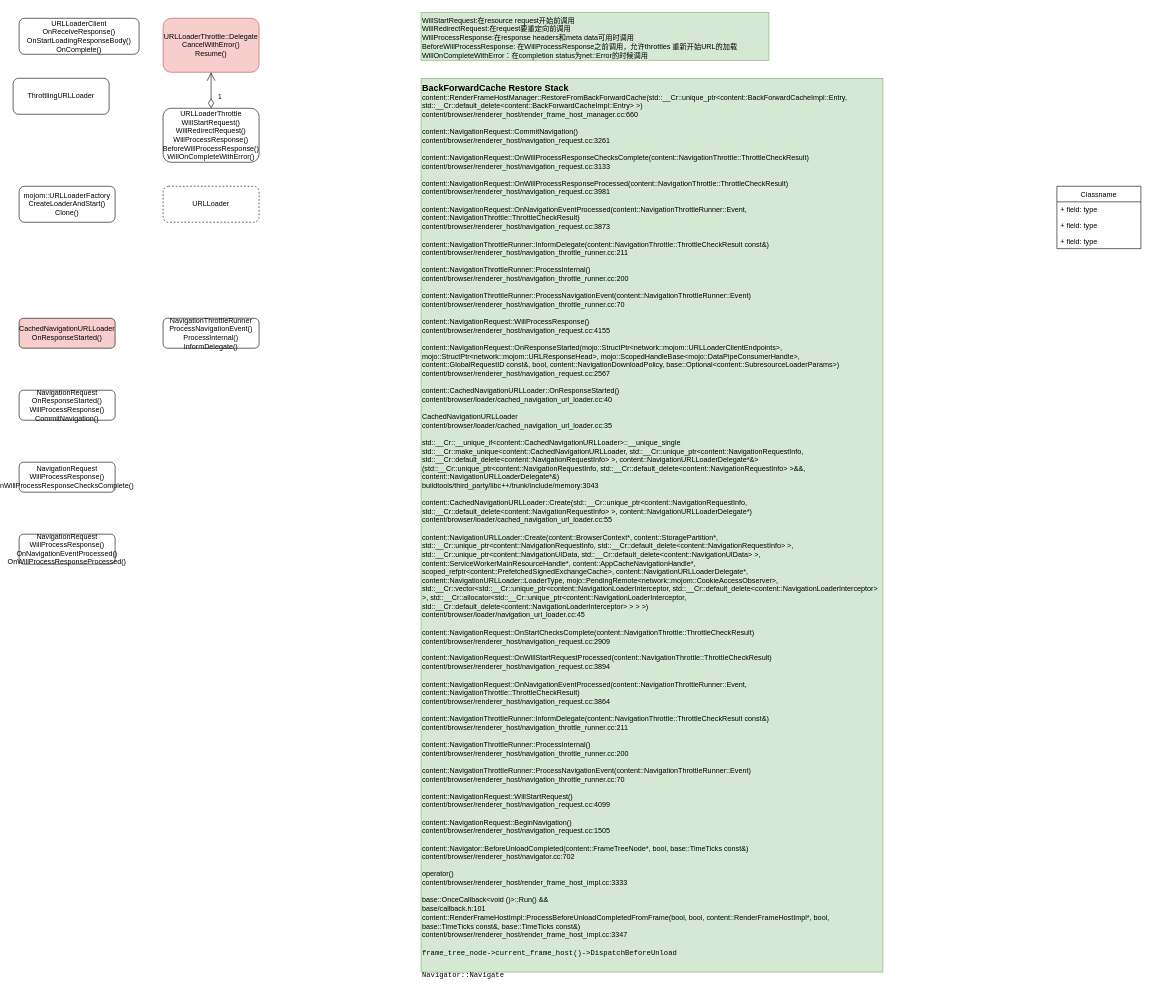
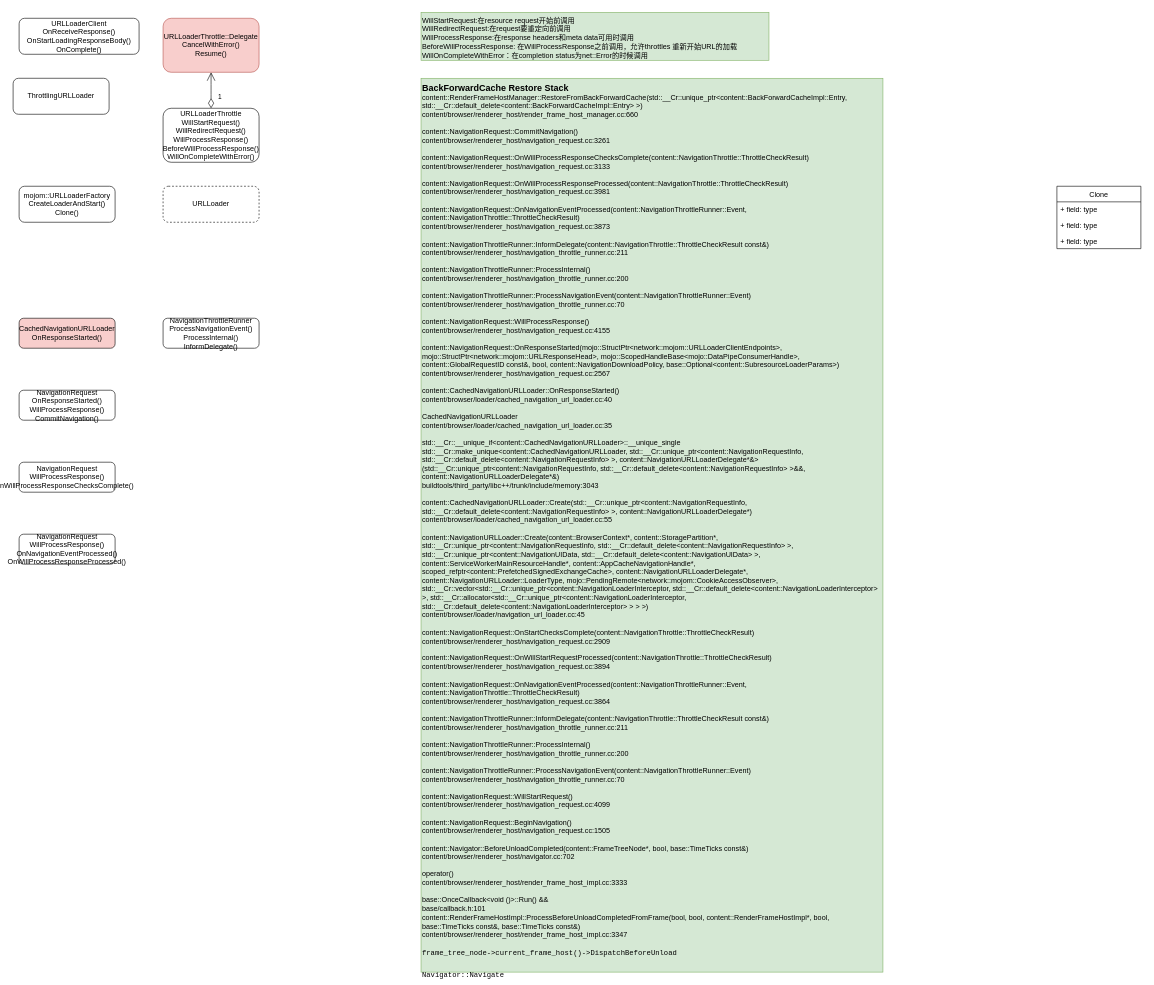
  <mxCell id="0" />
  <mxCell id="1" parent="0" />
  <mxCell id="2" value="ThrottlingURLLoader" style="rounded=1;whiteSpace=wrap;html=1;" parent="1" vertex="1"><mxGeometry x="20" y="130" width="160" height="60" as="geometry" /></mxCell>
  <mxCell id="3" value="URLLoaderClient&lt;br&gt;OnReceiveResponse()&lt;br&gt;OnStartLoadingResponseBody()&lt;br&gt;OnComplete()" style="rounded=1;whiteSpace=wrap;html=1;" parent="1" vertex="1"><mxGeometry x="30" y="30" width="200" height="60" as="geometry" /></mxCell>
  <mxCell id="4" value="URLLoaderThrottle&lt;br&gt;WillStartRequest()&lt;br&gt;WillRedirectRequest()&lt;br&gt;WillProcessResponse()&lt;br&gt;BeforeWillProcessResponse()&lt;br&gt;WillOnCompleteWithError()" style="rounded=1;whiteSpace=wrap;html=1;" parent="1" vertex="1"><mxGeometry x="270" y="180" width="160" height="90" as="geometry" /></mxCell>
  <mxCell id="5" value="&lt;div&gt;WillStartRequest:在resource request开始前调用&lt;/div&gt;&lt;div&gt;WillRedirectRequest:在request要重定向前调用&lt;/div&gt;&lt;div&gt;WillProcessResponse:在response headers和meta data可用时调用&lt;/div&gt;BeforeWillProcessResponse: 在WillProcessResponse之前调用，允许throttles 重新开始URL的加载&lt;br&gt;&lt;div&gt;&lt;span&gt;WillOnCompleteWithError：在completion status为net::Error的时候调用&lt;/span&gt;&lt;/div&gt;" style="text;html=1;strokeColor=#82b366;fillColor=#d5e8d4;align=left;verticalAlign=top;whiteSpace=wrap;rounded=0;" parent="1" vertex="1"><mxGeometry x="700" y="20" width="580" height="80" as="geometry" /></mxCell>
  <mxCell id="6" value="URLLoaderThrottle::Delegate&lt;br&gt;CancelWithError()&lt;br&gt;Resume()" style="rounded=1;whiteSpace=wrap;html=1;fillColor=#f8cecc;strokeColor=#b85450;" parent="1" vertex="1"><mxGeometry x="270" y="30" width="160" height="90" as="geometry" /></mxCell>
  <mxCell id="7" value="1" style="endArrow=open;html=1;endSize=12;startArrow=diamondThin;startSize=14;startFill=0;edgeStyle=orthogonalEdgeStyle;align=left;verticalAlign=bottom;exitX=0.5;exitY=0;exitDx=0;exitDy=0;" parent="1" source="4" edge="1"><mxGeometry x="-0.667" y="-10" relative="1" as="geometry"><mxPoint x="340" y="50" as="sourcePoint" /><mxPoint x="350" y="120" as="targetPoint" /><mxPoint as="offset" /></mxGeometry></mxCell>
  <mxCell id="8" value="mojom::URLLoaderFactory&lt;br&gt;CreateLoaderAndStart()&lt;br&gt;Clone()" style="rounded=1;whiteSpace=wrap;html=1;" parent="1" vertex="1"><mxGeometry x="30" y="310" width="160" height="60" as="geometry" /></mxCell>
  <mxCell id="9" value="URLLoader" style="rounded=1;whiteSpace=wrap;html=1;dashed=1;" parent="1" vertex="1"><mxGeometry x="270" y="310" width="160" height="60" as="geometry" /></mxCell>
  <mxCell id="10" value="CachedNavigationURLLoader&lt;br&gt;OnResponseStarted()" style="rounded=1;whiteSpace=wrap;html=1;fillColor=#f8cecc;" parent="1" vertex="1"><mxGeometry x="30" y="530" width="160" height="50" as="geometry" /></mxCell>
  <mxCell id="11" value="NavigationRequest&lt;br&gt;OnResponseStarted()&lt;br&gt;WillProcessResponse()&lt;br&gt;CommitNavigation()" style="rounded=1;whiteSpace=wrap;html=1;" parent="1" vertex="1"><mxGeometry x="30" y="650" width="160" height="50" as="geometry" /></mxCell>
  <mxCell id="12" value="NavigationRequest&lt;br&gt;WillProcessResponse()&lt;br&gt;nWillProcessResponseChecksComplete()" style="rounded=1;whiteSpace=wrap;html=1;" parent="1" vertex="1"><mxGeometry x="30" y="770" width="160" height="50" as="geometry" /></mxCell>
  <mxCell id="13" value="NavigationRequest&lt;br&gt;WillProcessResponse()&lt;br&gt;OnNavigationEventProcessed()&lt;br&gt;OnWillProcessResponseProcessed()" style="rounded=1;whiteSpace=wrap;html=1;" parent="1" vertex="1"><mxGeometry x="30" y="890" width="160" height="50" as="geometry" /></mxCell>
  <mxCell id="14" value="&lt;span style=&quot;text-align: left&quot;&gt;NavigationThrottleRunner&lt;br&gt;ProcessNavigationEvent()&lt;br&gt;ProcessInternal()&lt;br&gt;InformDelegate()&lt;br&gt;&lt;/span&gt;" style="rounded=1;whiteSpace=wrap;html=1;" parent="1" vertex="1"><mxGeometry x="270" y="530" width="160" height="50" as="geometry" /></mxCell>
  <mxCell id="15" value="&lt;div&gt;&lt;b&gt;&lt;font style=&quot;font-size: 15px&quot;&gt;BackForwardCache Restore Stack&lt;/font&gt;&lt;/b&gt;&lt;/div&gt;&lt;div&gt;content::RenderFrameHostManager::RestoreFromBackForwardCache(std::__Cr::unique_ptr&amp;lt;content::BackForwardCacheImpl::Entry, std::__Cr::default_delete&amp;lt;content::BackForwardCacheImpl::Entry&amp;gt; &amp;gt;)&lt;/div&gt;&lt;div&gt;content/browser/renderer_host/render_frame_host_manager.cc:660&lt;/div&gt;&lt;div&gt;&lt;br&gt;&lt;/div&gt;&lt;div&gt;content::NavigationRequest::CommitNavigation()&lt;/div&gt;&lt;div&gt;content/browser/renderer_host/navigation_request.cc:3261&lt;/div&gt;&lt;div&gt;&lt;br&gt;&lt;/div&gt;&lt;div&gt;content::NavigationRequest::OnWillProcessResponseChecksComplete(content::NavigationThrottle::ThrottleCheckResult)&lt;/div&gt;&lt;div&gt;content/browser/renderer_host/navigation_request.cc:3133&lt;/div&gt;&lt;div&gt;&lt;br&gt;&lt;/div&gt;&lt;div&gt;content::NavigationRequest::OnWillProcessResponseProcessed(content::NavigationThrottle::ThrottleCheckResult)&lt;/div&gt;&lt;div&gt;content/browser/renderer_host/navigation_request.cc:3981&lt;/div&gt;&lt;div&gt;&lt;br&gt;&lt;/div&gt;&lt;div&gt;content::NavigationRequest::OnNavigationEventProcessed(content::NavigationThrottleRunner::Event, content::NavigationThrottle::ThrottleCheckResult)&lt;/div&gt;&lt;div&gt;content/browser/renderer_host/navigation_request.cc:3873&lt;/div&gt;&lt;div&gt;&lt;br&gt;&lt;/div&gt;&lt;div&gt;content::NavigationThrottleRunner::InformDelegate(content::NavigationThrottle::ThrottleCheckResult const&amp;amp;)&lt;/div&gt;&lt;div&gt;content/browser/renderer_host/navigation_throttle_runner.cc:211&lt;/div&gt;&lt;div&gt;&lt;br&gt;&lt;/div&gt;&lt;div&gt;content::NavigationThrottleRunner::ProcessInternal()&lt;/div&gt;&lt;div&gt;content/browser/renderer_host/navigation_throttle_runner.cc:200&lt;/div&gt;&lt;div&gt;&lt;br&gt;&lt;/div&gt;&lt;div&gt;content::NavigationThrottleRunner::ProcessNavigationEvent(content::NavigationThrottleRunner::Event)&lt;/div&gt;&lt;div&gt;content/browser/renderer_host/navigation_throttle_runner.cc:70&lt;/div&gt;&lt;div&gt;&lt;br&gt;&lt;/div&gt;&lt;div&gt;content::NavigationRequest::WillProcessResponse()&lt;/div&gt;&lt;div&gt;content/browser/renderer_host/navigation_request.cc:4155&lt;/div&gt;&lt;div&gt;&lt;br&gt;&lt;/div&gt;&lt;div&gt;content::NavigationRequest::OnResponseStarted(mojo::StructPtr&amp;lt;network::mojom::URLLoaderClientEndpoints&amp;gt;, mojo::StructPtr&amp;lt;network::mojom::URLResponseHead&amp;gt;, mojo::ScopedHandleBase&amp;lt;mojo::DataPipeConsumerHandle&amp;gt;, content::GlobalRequestID const&amp;amp;, bool, content::NavigationDownloadPolicy, base::Optional&amp;lt;content::SubresourceLoaderParams&amp;gt;)&lt;/div&gt;&lt;div&gt;content/browser/renderer_host/navigation_request.cc:2567&lt;/div&gt;&lt;div&gt;&lt;br&gt;&lt;/div&gt;&lt;div&gt;content::CachedNavigationURLLoader::OnResponseStarted()&lt;/div&gt;&lt;div&gt;content/browser/loader/cached_navigation_url_loader.cc:40&lt;/div&gt;&lt;div&gt;&lt;br&gt;&lt;/div&gt;&lt;div&gt;&lt;div&gt;CachedNavigationURLLoader&lt;/div&gt;&lt;div&gt;content/browser/loader/cached_navigation_url_loader.cc:35&lt;/div&gt;&lt;div&gt;&lt;br&gt;&lt;/div&gt;&lt;div&gt;std::__Cr::__unique_if&amp;lt;content::CachedNavigationURLLoader&amp;gt;::__unique_single std::__Cr::make_unique&amp;lt;content::CachedNavigationURLLoader, std::__Cr::unique_ptr&amp;lt;content::NavigationRequestInfo, std::__Cr::default_delete&amp;lt;content::NavigationRequestInfo&amp;gt; &amp;gt;, content::NavigationURLLoaderDelegate*&amp;amp;&amp;gt;(std::__Cr::unique_ptr&amp;lt;content::NavigationRequestInfo, std::__Cr::default_delete&amp;lt;content::NavigationRequestInfo&amp;gt; &amp;gt;&amp;amp;&amp;amp;, content::NavigationURLLoaderDelegate*&amp;amp;)&lt;/div&gt;&lt;div&gt;buildtools/third_party/libc++/trunk/include/memory:3043&lt;/div&gt;&lt;div&gt;&lt;br&gt;&lt;/div&gt;&lt;div&gt;content::CachedNavigationURLLoader::Create(std::__Cr::unique_ptr&amp;lt;content::NavigationRequestInfo, std::__Cr::default_delete&amp;lt;content::NavigationRequestInfo&amp;gt; &amp;gt;, content::NavigationURLLoaderDelegate*)&lt;/div&gt;&lt;div&gt;content/browser/loader/cached_navigation_url_loader.cc:55&lt;/div&gt;&lt;div&gt;&lt;br&gt;&lt;/div&gt;&lt;div&gt;content::NavigationURLLoader::Create(content::BrowserContext*, content::StoragePartition*, std::__Cr::unique_ptr&amp;lt;content::NavigationRequestInfo, std::__Cr::default_delete&amp;lt;content::NavigationRequestInfo&amp;gt; &amp;gt;, std::__Cr::unique_ptr&amp;lt;content::NavigationUIData, std::__Cr::default_delete&amp;lt;content::NavigationUIData&amp;gt; &amp;gt;, content::ServiceWorkerMainResourceHandle*, content::AppCacheNavigationHandle*, scoped_refptr&amp;lt;content::PrefetchedSignedExchangeCache&amp;gt;, content::NavigationURLLoaderDelegate*, content::NavigationURLLoader::LoaderType, mojo::PendingRemote&amp;lt;network::mojom::CookieAccessObserver&amp;gt;, std::__Cr::vector&amp;lt;std::__Cr::unique_ptr&amp;lt;content::NavigationLoaderInterceptor, std::__Cr::default_delete&amp;lt;content::NavigationLoaderInterceptor&amp;gt; &amp;gt;, std::__Cr::allocator&amp;lt;std::__Cr::unique_ptr&amp;lt;content::NavigationLoaderInterceptor, std::__Cr::default_delete&amp;lt;content::NavigationLoaderInterceptor&amp;gt; &amp;gt; &amp;gt; &amp;gt;)&lt;/div&gt;&lt;div&gt;content/browser/loader/navigation_url_loader.cc:45&lt;/div&gt;&lt;div&gt;&lt;br&gt;&lt;/div&gt;&lt;div&gt;content::NavigationRequest::OnStartChecksComplete(content::NavigationThrottle::ThrottleCheckResult)&lt;/div&gt;&lt;div&gt;content/browser/renderer_host/navigation_request.cc:2909&lt;/div&gt;&lt;div&gt;&lt;br&gt;&lt;/div&gt;&lt;div&gt;content::NavigationRequest::OnWillStartRequestProcessed(content::NavigationThrottle::ThrottleCheckResult)&lt;/div&gt;&lt;div&gt;content/browser/renderer_host/navigation_request.cc:3894&lt;/div&gt;&lt;div&gt;&lt;br&gt;&lt;/div&gt;&lt;div&gt;content::NavigationRequest::OnNavigationEventProcessed(content::NavigationThrottleRunner::Event, content::NavigationThrottle::ThrottleCheckResult)&lt;/div&gt;&lt;div&gt;content/browser/renderer_host/navigation_request.cc:3864&lt;/div&gt;&lt;div&gt;&lt;br&gt;&lt;/div&gt;&lt;div&gt;content::NavigationThrottleRunner::InformDelegate(content::NavigationThrottle::ThrottleCheckResult const&amp;amp;)&lt;/div&gt;&lt;div&gt;content/browser/renderer_host/navigation_throttle_runner.cc:211&lt;/div&gt;&lt;div&gt;&lt;br&gt;&lt;/div&gt;&lt;div&gt;content::NavigationThrottleRunner::ProcessInternal()&lt;/div&gt;&lt;div&gt;content/browser/renderer_host/navigation_throttle_runner.cc:200&lt;/div&gt;&lt;div&gt;&lt;br&gt;&lt;/div&gt;&lt;div&gt;content::NavigationThrottleRunner::ProcessNavigationEvent(content::NavigationThrottleRunner::Event)&lt;/div&gt;&lt;div&gt;content/browser/renderer_host/navigation_throttle_runner.cc:70&lt;/div&gt;&lt;div&gt;&lt;br&gt;&lt;/div&gt;&lt;div&gt;content::NavigationRequest::WillStartRequest()&lt;/div&gt;&lt;div&gt;content/browser/renderer_host/navigation_request.cc:4099&lt;/div&gt;&lt;div&gt;&lt;br&gt;&lt;/div&gt;&lt;div&gt;content::NavigationRequest::BeginNavigation()&lt;/div&gt;&lt;div&gt;content/browser/renderer_host/navigation_request.cc:1505&lt;/div&gt;&lt;div&gt;&lt;br&gt;&lt;/div&gt;&lt;div&gt;content::Navigator::BeforeUnloadCompleted(content::FrameTreeNode*, bool, base::TimeTicks const&amp;amp;)&lt;/div&gt;&lt;div&gt;content/browser/renderer_host/navigator.cc:702&lt;/div&gt;&lt;div&gt;&lt;br&gt;&lt;/div&gt;&lt;div&gt;operator()&lt;/div&gt;&lt;div&gt;content/browser/renderer_host/render_frame_host_impl.cc:3333&lt;/div&gt;&lt;div&gt;&lt;br&gt;&lt;/div&gt;&lt;div&gt;base::OnceCallback&amp;lt;void ()&amp;gt;::Run() &amp;amp;&amp;amp;&lt;/div&gt;&lt;div&gt;base/callback.h:101&lt;/div&gt;&lt;div&gt;content::RenderFrameHostImpl::ProcessBeforeUnloadCompletedFromFrame(bool, bool, content::RenderFrameHostImpl*, bool, base::TimeTicks const&amp;amp;, base::TimeTicks const&amp;amp;)&lt;/div&gt;&lt;div&gt;content/browser/renderer_host/render_frame_host_impl.cc:3347&lt;/div&gt;&lt;/div&gt;&lt;div&gt;&lt;br&gt;&lt;/div&gt;&lt;div&gt;&lt;div style=&quot;font-family: &amp;#34;menlo&amp;#34; , &amp;#34;monaco&amp;#34; , &amp;#34;courier new&amp;#34; , monospace ; line-height: 18px&quot;&gt;frame_tree_node-&amp;gt;current_frame_host()-&amp;gt;DispatchBeforeUnload&lt;/div&gt;&lt;/div&gt;&lt;div style=&quot;font-family: &amp;#34;menlo&amp;#34; , &amp;#34;monaco&amp;#34; , &amp;#34;courier new&amp;#34; , monospace ; line-height: 18px&quot;&gt;&lt;br&gt;&lt;/div&gt;&lt;div&gt;&lt;div style=&quot;font-family: &amp;#34;menlo&amp;#34; , &amp;#34;monaco&amp;#34; , &amp;#34;courier new&amp;#34; , monospace ; line-height: 18px&quot;&gt;Navigator::Navigate&lt;/div&gt;&lt;/div&gt;" style="text;html=1;strokeColor=#82b366;fillColor=#d5e8d4;align=left;verticalAlign=top;whiteSpace=wrap;rounded=0;" parent="1" vertex="1"><mxGeometry x="700" y="130" width="770" height="1490" as="geometry" /></mxCell>
- <mxCell id="16" value="Classname" style="swimlane;fontStyle=0;childLayout=stackLayout;horizontal=1;startSize=26;fillColor=none;horizontalStack=0;resizeParent=1;resizeParentMax=0;resizeLast=0;collapsible=1;marginBottom=0;" parent="1" vertex="1"><mxGeometry x="1760" y="310" width="140" height="104" as="geometry" /></mxCell>
+ <mxCell id="16" value="Clone" style="swimlane;fontStyle=0;childLayout=stackLayout;horizontal=1;startSize=26;fillColor=none;horizontalStack=0;resizeParent=1;resizeParentMax=0;resizeLast=0;collapsible=1;marginBottom=0;" parent="1" vertex="1"><mxGeometry x="1760" y="310" width="140" height="104" as="geometry" /></mxCell>
  <mxCell id="17" value="+ field: type" style="text;strokeColor=none;fillColor=none;align=left;verticalAlign=top;spacingLeft=4;spacingRight=4;overflow=hidden;rotatable=0;points=[[0,0.5],[1,0.5]];portConstraint=eastwest;" parent="16" vertex="1"><mxGeometry y="26" width="140" height="26" as="geometry" /></mxCell>
  <mxCell id="18" value="+ field: type" style="text;strokeColor=none;fillColor=none;align=left;verticalAlign=top;spacingLeft=4;spacingRight=4;overflow=hidden;rotatable=0;points=[[0,0.5],[1,0.5]];portConstraint=eastwest;" parent="16" vertex="1"><mxGeometry y="52" width="140" height="26" as="geometry" /></mxCell>
  <mxCell id="19" value="+ field: type" style="text;strokeColor=none;fillColor=none;align=left;verticalAlign=top;spacingLeft=4;spacingRight=4;overflow=hidden;rotatable=0;points=[[0,0.5],[1,0.5]];portConstraint=eastwest;" parent="16" vertex="1"><mxGeometry y="78" width="140" height="26" as="geometry" /></mxCell>
